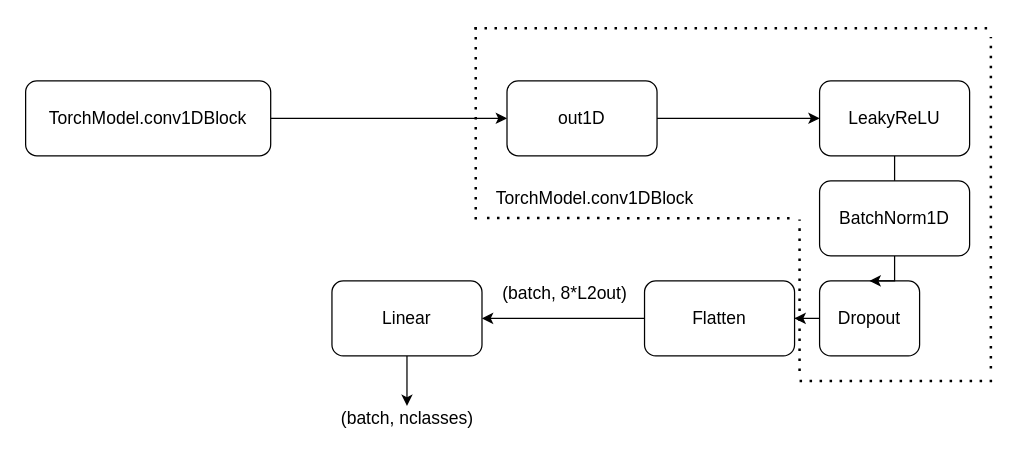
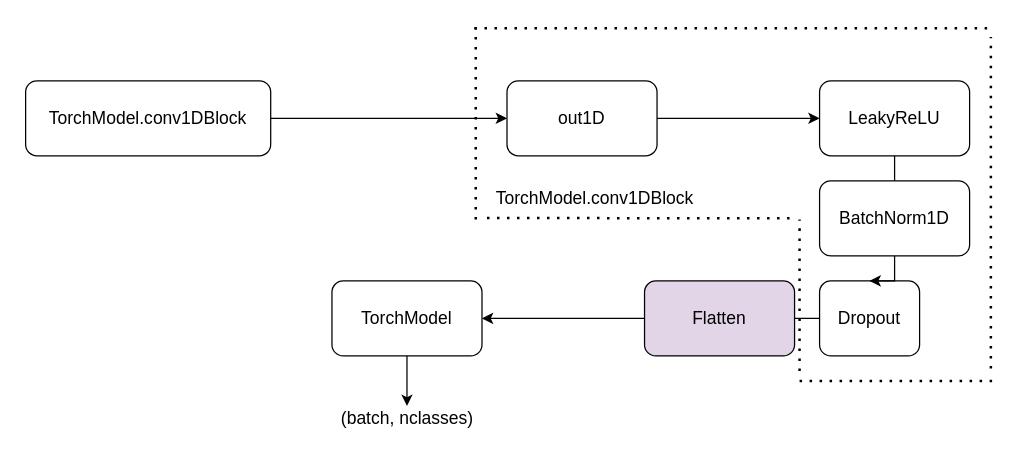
  <mxCell id="0" />
  <mxCell id="1" parent="0" />
  <mxCell id="2" value="" style="edgeStyle=orthogonalEdgeStyle;rounded=0;orthogonalLoop=1;jettySize=auto;html=1;fontSize=14;" edge="1" parent="1" source="3" target="9"><mxGeometry relative="1" as="geometry" /></mxCell>
  <mxCell id="3" value="out1D" style="rounded=1;whiteSpace=wrap;html=1;fontSize=14;" vertex="1" parent="1"><mxGeometry x="405" y="64" width="120" height="60" as="geometry" /></mxCell>
- <mxCell id="4" value="" style="edgeStyle=orthogonalEdgeStyle;rounded=0;orthogonalLoop=1;jettySize=auto;html=1;fontSize=14;" edge="1" parent="1" source="5" target="11"><mxGeometry relative="1" as="geometry" /></mxCell>
+ <mxCell id="4" value="" style="edgeStyle=orthogonalEdgeStyle;rounded=0;orthogonalLoop=1;jettySize=auto;html=1;fontSize=14;endArrow=none;" edge="1" parent="1" source="5" target="11"><mxGeometry relative="1" as="geometry" /></mxCell>
  <mxCell id="5" value="Dropout" style="rounded=1;whiteSpace=wrap;html=1;fontSize=14;" vertex="1" parent="1"><mxGeometry x="655" y="224" width="80" height="60" as="geometry" /></mxCell>
  <mxCell id="6" value="" style="edgeStyle=orthogonalEdgeStyle;rounded=0;orthogonalLoop=1;jettySize=auto;html=1;fontSize=14;" edge="1" parent="1" source="7" target="5"><mxGeometry relative="1" as="geometry" /></mxCell>
  <mxCell id="7" value="BatchNorm1D" style="rounded=1;whiteSpace=wrap;html=1;fontSize=14;" vertex="1" parent="1"><mxGeometry x="655" y="144" width="120" height="60" as="geometry" /></mxCell>
  <mxCell id="8" value="" style="edgeStyle=orthogonalEdgeStyle;rounded=0;orthogonalLoop=1;jettySize=auto;html=1;fontSize=14;endArrow=none;" edge="1" parent="1" source="9" target="7"><mxGeometry relative="1" as="geometry" /></mxCell>
  <mxCell id="9" value="LeakyReLU" style="rounded=1;whiteSpace=wrap;html=1;fontSize=14;" vertex="1" parent="1"><mxGeometry x="655" y="64" width="120" height="60" as="geometry" /></mxCell>
  <mxCell id="10" value="" style="edgeStyle=orthogonalEdgeStyle;rounded=0;orthogonalLoop=1;jettySize=auto;html=1;fontSize=14;" edge="1" parent="1" source="11" target="13"><mxGeometry relative="1" as="geometry" /></mxCell>
- <mxCell id="11" value="Flatten" style="rounded=1;whiteSpace=wrap;html=1;fontSize=14;" vertex="1" parent="1"><mxGeometry x="515" y="224" width="120" height="60" as="geometry" /></mxCell>
+ <mxCell id="11" value="Flatten" style="rounded=1;whiteSpace=wrap;html=1;fontSize=14;fillColor=#e1d5e7;" vertex="1" parent="1"><mxGeometry x="515" y="224" width="120" height="60" as="geometry" /></mxCell>
  <mxCell id="12" value="" style="edgeStyle=orthogonalEdgeStyle;rounded=0;orthogonalLoop=1;jettySize=auto;html=1;fontSize=14;" edge="1" parent="1" source="13" target="15"><mxGeometry relative="1" as="geometry" /></mxCell>
- <mxCell id="13" value="Linear" style="rounded=1;whiteSpace=wrap;html=1;fontSize=14;" vertex="1" parent="1"><mxGeometry x="265" y="224" width="120" height="60" as="geometry" /></mxCell>
- <mxCell id="14" value="(batch, 8*L2out)" style="text;html=1;align=center;verticalAlign=middle;resizable=0;points=[];autosize=1;strokeColor=none;fontSize=14;" vertex="1" parent="1"><mxGeometry x="396" y="224" width="110" height="20" as="geometry" /></mxCell>
+ <mxCell id="13" value="TorchModel" style="rounded=1;whiteSpace=wrap;html=1;fontSize=14;" vertex="1" parent="1"><mxGeometry x="265" y="224" width="120" height="60" as="geometry" /></mxCell>
  <mxCell id="15" value="(batch, nclasses)" style="text;html=1;align=center;verticalAlign=middle;resizable=0;points=[];autosize=1;strokeColor=none;fontSize=14;" vertex="1" parent="1"><mxGeometry x="265" y="324" width="120" height="20" as="geometry" /></mxCell>
  <mxCell id="16" value="" style="endArrow=none;dashed=1;html=1;dashPattern=1 3;strokeWidth=2;fontSize=14;" edge="1" parent="1"><mxGeometry width="50" height="50" relative="1" as="geometry"><mxPoint x="380" y="175" as="sourcePoint" /><mxPoint x="380" y="20" as="targetPoint" /></mxGeometry></mxCell>
  <mxCell id="17" value="" style="endArrow=none;dashed=1;html=1;dashPattern=1 3;strokeWidth=2;fontSize=14;" edge="1" parent="1"><mxGeometry width="50" height="50" relative="1" as="geometry"><mxPoint x="789" y="22" as="sourcePoint" /><mxPoint x="376" y="22" as="targetPoint" /></mxGeometry></mxCell>
  <mxCell id="18" value="" style="endArrow=none;dashed=1;html=1;dashPattern=1 3;strokeWidth=2;fontSize=14;" edge="1" parent="1"><mxGeometry width="50" height="50" relative="1" as="geometry"><mxPoint x="793" y="304" as="sourcePoint" /><mxPoint x="639" y="304" as="targetPoint" /></mxGeometry></mxCell>
  <mxCell id="19" value="" style="endArrow=none;dashed=1;html=1;dashPattern=1 3;strokeWidth=2;fontSize=14;" edge="1" parent="1"><mxGeometry width="50" height="50" relative="1" as="geometry"><mxPoint x="639" y="296" as="sourcePoint" /><mxPoint x="639" y="175" as="targetPoint" /></mxGeometry></mxCell>
  <mxCell id="20" value="" style="endArrow=none;dashed=1;html=1;dashPattern=1 3;strokeWidth=2;fontSize=14;" edge="1" parent="1"><mxGeometry width="50" height="50" relative="1" as="geometry"><mxPoint x="631" y="174" as="sourcePoint" /><mxPoint x="385" y="173.67" as="targetPoint" /></mxGeometry></mxCell>
  <mxCell id="21" value="" style="endArrow=none;dashed=1;html=1;dashPattern=1 3;strokeWidth=2;fontSize=14;" edge="1" parent="1"><mxGeometry width="50" height="50" relative="1" as="geometry"><mxPoint x="792" y="294" as="sourcePoint" /><mxPoint x="792" y="29" as="targetPoint" /></mxGeometry></mxCell>
  <mxCell id="22" value="TorchModel.conv1DBlock" style="text;html=1;align=center;verticalAlign=middle;resizable=0;points=[];autosize=1;strokeColor=none;fontSize=14;" vertex="1" parent="1"><mxGeometry x="391" y="148" width="168" height="20" as="geometry" /></mxCell>
  <mxCell id="23" value="" style="edgeStyle=orthogonalEdgeStyle;rounded=0;orthogonalLoop=1;jettySize=auto;html=1;fontSize=14;" edge="1" parent="1" source="24" target="3"><mxGeometry relative="1" as="geometry" /></mxCell>
  <mxCell id="24" value="TorchModel.conv1DBlock" style="rounded=1;whiteSpace=wrap;html=1;fontSize=14;" vertex="1" parent="1"><mxGeometry x="20" y="64" width="196" height="60" as="geometry" /></mxCell>
